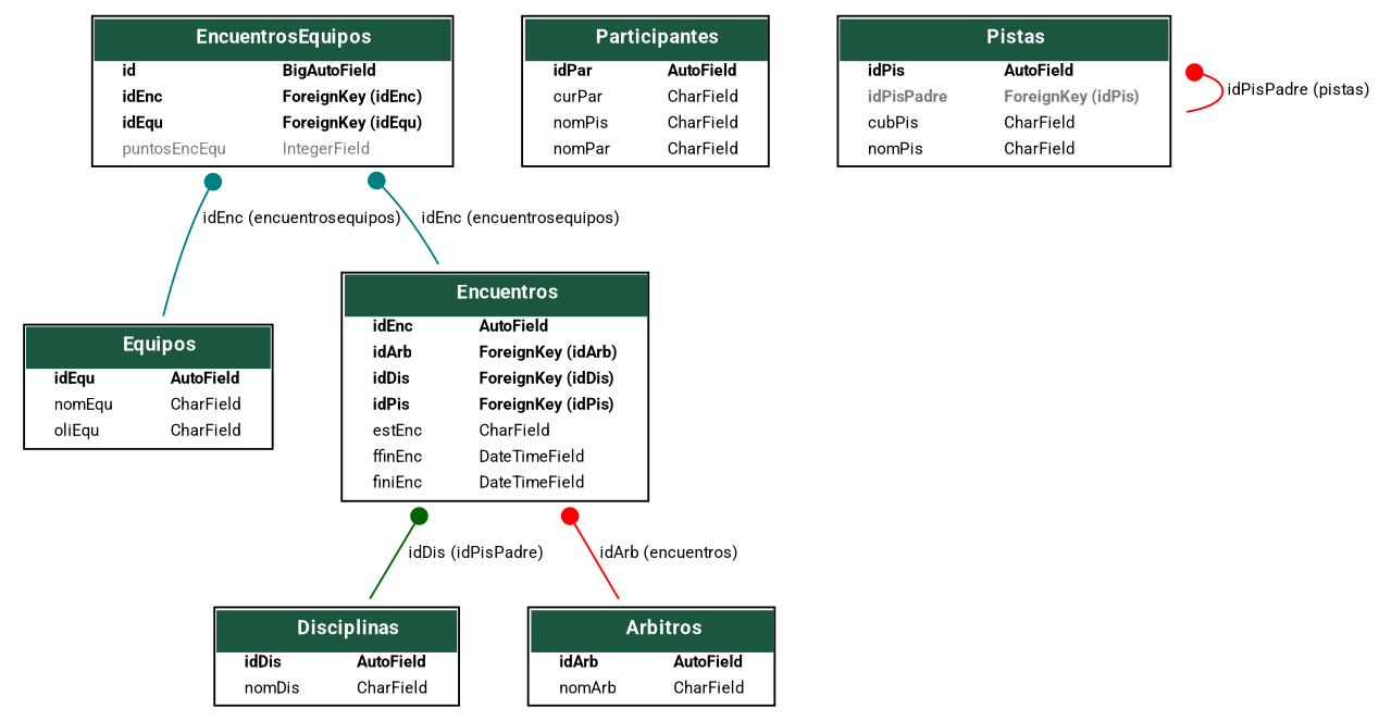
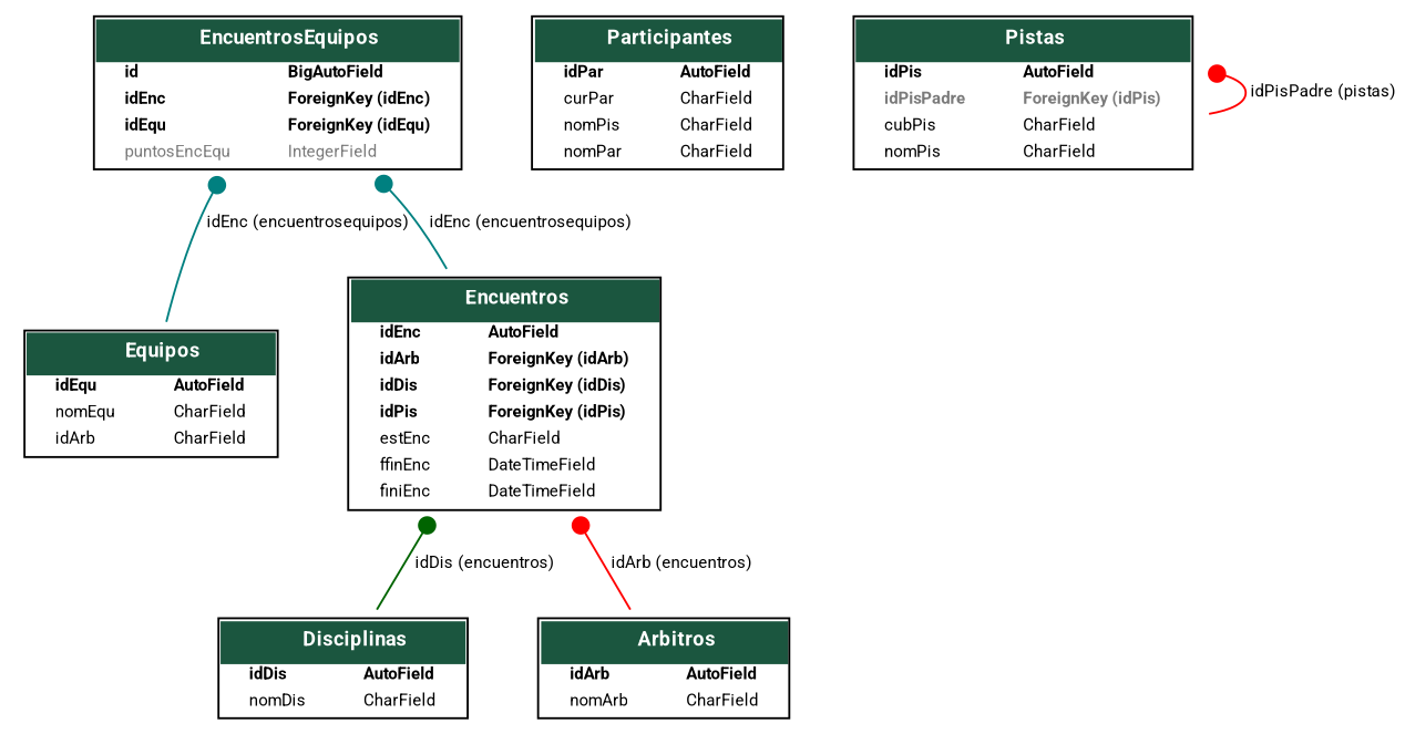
  digraph {
    fontname=Roboto
    fontsize=8
    rankdir=TB
    splines=true
    node [fontname=Roboto fontsize=8 shape=plaintext]
    edge [arrowhead=none arrowtail=dot color=teal dir=both fontname=Roboto fontsize=8]
    n1 [label=<     <TABLE BGCOLOR="white" BORDER="1" CELLBORDER="0" CELLSPACING="0">     <TR><TD COLSPAN="2" CELLPADDING="5" ALIGN="CENTER" BGCOLOR="#1b563f">     <FONT FACE="Roboto" COLOR="white" POINT-SIZE="10"><B>     EncuentrosEquipos     </B></FONT></TD></TR>           <TR><TD ALIGN="LEFT" BORDER="0">     <FONT FACE="Roboto"><B>id</B></FONT>     </TD><TD ALIGN="LEFT">     <FONT FACE="Roboto"><B>BigAutoField</B></FONT>     </TD></TR>              <TR><TD ALIGN="LEFT" BORDER="0">     <FONT FACE="Roboto"><B>idEnc</B></FONT>     </TD><TD ALIGN="LEFT">     <FONT FACE="Roboto"><B>ForeignKey (idEnc)</B></FONT>     </TD></TR>              <TR><TD ALIGN="LEFT" BORDER="0">     <FONT FACE="Roboto"><B>idEqu</B></FONT>     </TD><TD ALIGN="LEFT">     <FONT FACE="Roboto"><B>ForeignKey (idEqu)</B></FONT>     </TD></TR>              <TR><TD ALIGN="LEFT" BORDER="0">     <FONT COLOR="#7B7B7B" FACE="Roboto">puntosEncEqu</FONT>     </TD><TD ALIGN="LEFT">     <FONT COLOR="#7B7B7B" FACE="Roboto">IntegerField</FONT>     </TD></TR>           </TABLE>     >]
-   n2 [label=<     <TABLE BGCOLOR="white" BORDER="1" CELLBORDER="0" CELLSPACING="0">     <TR><TD COLSPAN="2" CELLPADDING="5" ALIGN="CENTER" BGCOLOR="#1b563f">     <FONT FACE="Roboto" COLOR="white" POINT-SIZE="10"><B>     Equipos     </B></FONT></TD></TR>           <TR><TD ALIGN="LEFT" BORDER="0">     <FONT FACE="Roboto"><B>idEqu</B></FONT>     </TD><TD ALIGN="LEFT">     <FONT FACE="Roboto"><B>AutoField</B></FONT>     </TD></TR>              <TR><TD ALIGN="LEFT" BORDER="0">     <FONT FACE="Roboto">nomEqu</FONT>     </TD><TD ALIGN="LEFT">     <FONT FACE="Roboto">CharField</FONT>     </TD></TR>              <TR><TD ALIGN="LEFT" BORDER="0">     <FONT FACE="Roboto">oliEqu</FONT>     </TD><TD ALIGN="LEFT">     <FONT FACE="Roboto">CharField</FONT>     </TD></TR>           </TABLE>     >]
+   n2 [label=<     <TABLE BGCOLOR="white" BORDER="1" CELLBORDER="0" CELLSPACING="0">     <TR><TD COLSPAN="2" CELLPADDING="5" ALIGN="CENTER" BGCOLOR="#1b563f">     <FONT FACE="Roboto" COLOR="white" POINT-SIZE="10"><B>     Equipos     </B></FONT></TD></TR>           <TR><TD ALIGN="LEFT" BORDER="0">     <FONT FACE="Roboto"><B>idEqu</B></FONT>     </TD><TD ALIGN="LEFT">     <FONT FACE="Roboto"><B>AutoField</B></FONT>     </TD></TR>              <TR><TD ALIGN="LEFT" BORDER="0">     <FONT FACE="Roboto">nomEqu</FONT>     </TD><TD ALIGN="LEFT">     <FONT FACE="Roboto">CharField</FONT>     </TD></TR>              <TR><TD ALIGN="LEFT" BORDER="0">     <FONT FACE="Roboto">idArb</FONT>     </TD><TD ALIGN="LEFT">     <FONT FACE="Roboto">CharField</FONT>     </TD></TR>           </TABLE>     >]
    n3 [label=<     <TABLE BGCOLOR="white" BORDER="1" CELLBORDER="0" CELLSPACING="0">     <TR><TD COLSPAN="2" CELLPADDING="5" ALIGN="CENTER" BGCOLOR="#1b563f">     <FONT FACE="Roboto" COLOR="white" POINT-SIZE="10"><B>     Encuentros     </B></FONT></TD></TR>           <TR><TD ALIGN="LEFT" BORDER="0">     <FONT FACE="Roboto"><B>idEnc</B></FONT>     </TD><TD ALIGN="LEFT">     <FONT FACE="Roboto"><B>AutoField</B></FONT>     </TD></TR>              <TR><TD ALIGN="LEFT" BORDER="0">     <FONT FACE="Roboto"><B>idArb</B></FONT>     </TD><TD ALIGN="LEFT">     <FONT FACE="Roboto"><B>ForeignKey (idArb)</B></FONT>     </TD></TR>              <TR><TD ALIGN="LEFT" BORDER="0">     <FONT FACE="Roboto"><B>idDis</B></FONT>     </TD><TD ALIGN="LEFT">     <FONT FACE="Roboto"><B>ForeignKey (idDis)</B></FONT>     </TD></TR>              <TR><TD ALIGN="LEFT" BORDER="0">     <FONT FACE="Roboto"><B>idPis</B></FONT>     </TD><TD ALIGN="LEFT">     <FONT FACE="Roboto"><B>ForeignKey (idPis)</B></FONT>     </TD></TR>              <TR><TD ALIGN="LEFT" BORDER="0">     <FONT FACE="Roboto">estEnc</FONT>     </TD><TD ALIGN="LEFT">     <FONT FACE="Roboto">CharField</FONT>     </TD></TR>              <TR><TD ALIGN="LEFT" BORDER="0">     <FONT FACE="Roboto">ffinEnc</FONT>     </TD><TD ALIGN="LEFT">     <FONT FACE="Roboto">DateTimeField</FONT>     </TD></TR>              <TR><TD ALIGN="LEFT" BORDER="0">     <FONT FACE="Roboto">finiEnc</FONT>     </TD><TD ALIGN="LEFT">     <FONT FACE="Roboto">DateTimeField</FONT>     </TD></TR>           </TABLE>     >]
    n4 [label=<     <TABLE BGCOLOR="white" BORDER="1" CELLBORDER="0" CELLSPACING="0">     <TR><TD COLSPAN="2" CELLPADDING="5" ALIGN="CENTER" BGCOLOR="#1b563f">     <FONT FACE="Roboto" COLOR="white" POINT-SIZE="10"><B>     Disciplinas     </B></FONT></TD></TR>           <TR><TD ALIGN="LEFT" BORDER="0">     <FONT FACE="Roboto"><B>idDis</B></FONT>     </TD><TD ALIGN="LEFT">     <FONT FACE="Roboto"><B>AutoField</B></FONT>     </TD></TR>              <TR><TD ALIGN="LEFT" BORDER="0">     <FONT FACE="Roboto">nomDis</FONT>     </TD><TD ALIGN="LEFT">     <FONT FACE="Roboto">CharField</FONT>     </TD></TR>           </TABLE>     >]
    n5 [label=<     <TABLE BGCOLOR="white" BORDER="1" CELLBORDER="0" CELLSPACING="0">     <TR><TD COLSPAN="2" CELLPADDING="5" ALIGN="CENTER" BGCOLOR="#1b563f">     <FONT FACE="Roboto" COLOR="white" POINT-SIZE="10"><B>     Arbitros     </B></FONT></TD></TR>           <TR><TD ALIGN="LEFT" BORDER="0">     <FONT FACE="Roboto"><B>idArb</B></FONT>     </TD><TD ALIGN="LEFT">     <FONT FACE="Roboto"><B>AutoField</B></FONT>     </TD></TR>              <TR><TD ALIGN="LEFT" BORDER="0">     <FONT FACE="Roboto">nomArb</FONT>     </TD><TD ALIGN="LEFT">     <FONT FACE="Roboto">CharField</FONT>     </TD></TR>           </TABLE>     >]
    n6 [label=<     <TABLE BGCOLOR="white" BORDER="1" CELLBORDER="0" CELLSPACING="0">     <TR><TD COLSPAN="2" CELLPADDING="5" ALIGN="CENTER" BGCOLOR="#1b563f">     <FONT FACE="Roboto" COLOR="white" POINT-SIZE="10"><B>     Participantes     </B></FONT></TD></TR>           <TR><TD ALIGN="LEFT" BORDER="0">     <FONT FACE="Roboto"><B>idPar</B></FONT>     </TD><TD ALIGN="LEFT">     <FONT FACE="Roboto"><B>AutoField</B></FONT>     </TD></TR>              <TR><TD ALIGN="LEFT" BORDER="0">     <FONT FACE="Roboto">curPar</FONT>     </TD><TD ALIGN="LEFT">     <FONT FACE="Roboto">CharField</FONT>     </TD></TR>              <TR><TD ALIGN="LEFT" BORDER="0">     <FONT FACE="Roboto">nomPis</FONT>     </TD><TD ALIGN="LEFT">     <FONT FACE="Roboto">CharField</FONT>     </TD></TR>              <TR><TD ALIGN="LEFT" BORDER="0">     <FONT FACE="Roboto">nomPar</FONT>     </TD><TD ALIGN="LEFT">     <FONT FACE="Roboto">CharField</FONT>     </TD></TR>           </TABLE>     >]
    n7 [label=<     <TABLE BGCOLOR="white" BORDER="1" CELLBORDER="0" CELLSPACING="0">     <TR><TD COLSPAN="2" CELLPADDING="5" ALIGN="CENTER" BGCOLOR="#1b563f">     <FONT FACE="Roboto" COLOR="white" POINT-SIZE="10"><B>     Pistas     </B></FONT></TD></TR>           <TR><TD ALIGN="LEFT" BORDER="0">     <FONT FACE="Roboto"><B>idPis</B></FONT>     </TD><TD ALIGN="LEFT">     <FONT FACE="Roboto"><B>AutoField</B></FONT>     </TD></TR>              <TR><TD ALIGN="LEFT" BORDER="0">     <FONT COLOR="#7B7B7B" FACE="Roboto"><B>idPisPadre</B></FONT>     </TD><TD ALIGN="LEFT">     <FONT COLOR="#7B7B7B" FACE="Roboto"><B>ForeignKey (idPis)</B></FONT>     </TD></TR>              <TR><TD ALIGN="LEFT" BORDER="0">     <FONT FACE="Roboto">cubPis</FONT>     </TD><TD ALIGN="LEFT">     <FONT FACE="Roboto">CharField</FONT>     </TD></TR>              <TR><TD ALIGN="LEFT" BORDER="0">     <FONT FACE="Roboto">nomPis</FONT>     </TD><TD ALIGN="LEFT">     <FONT FACE="Roboto">CharField</FONT>     </TD></TR>           </TABLE>     >]
    n1 -> n2 [label=" idEnc (encuentrosequipos)"]
    n1 -> n3 [label=" idEnc (encuentrosequipos)"]
-   n3 -> n4 [color=darkgreen label=" idDis (idPisPadre)"]
+   n3 -> n4 [color=darkgreen label=" idDis (encuentros)"]
    n3 -> n5 [color=red label=" idArb (encuentros)"]
    n7 -> n7 [color=red label=" idPisPadre (pistas)"]
  }
